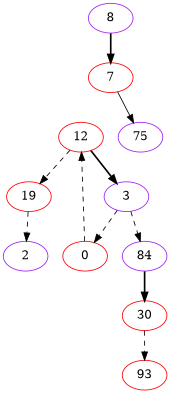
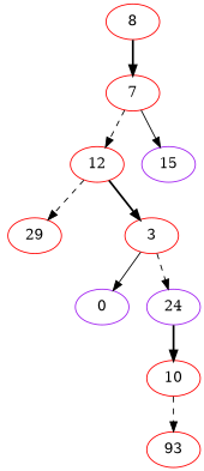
  digraph {
    node [color=red]
    edge [style=dashed]
-   8 [color=purple]
+   8
    7
    n3 [label=12]
-   15 [color=purple label=75]
-   29 [label=19]
-   3 [color=purple]
-   2 [color=purple]
-   0
-   24 [color=purple label=84]
-   10 [label=30]
+   15 [color=purple]
+   29
+   3
+   0 [color=purple]
+   24 [color=purple]
+   10
    n11 [label=93]
    8 -> 7 [style=bold]
-   0 -> n3
+   7 -> n3
    7 -> 15 [style=solid]
    n3 -> 29
    n3 -> 3 [style=bold]
-   29 -> 2
-   3 -> 0
+   3 -> 0 [style=solid]
    3 -> 24
    24 -> 10 [style=bold]
    10 -> n11
  }
